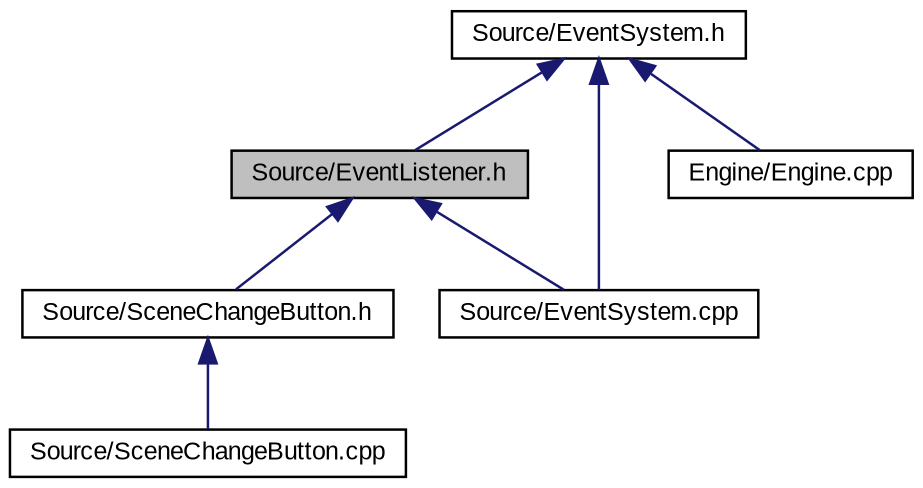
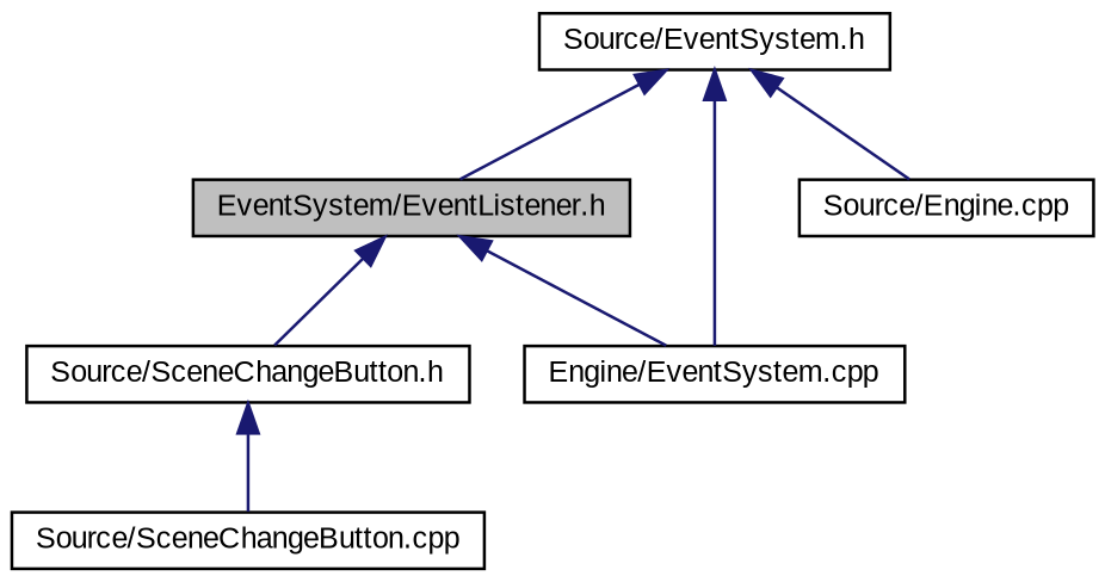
  digraph {
    fontname="Liberation Sans"
    node [color=black fillcolor=white fontname="Liberation Sans" fontsize=10 shape=record style=filled]
    edge [color=midnightblue dir=back fontname="Liberation Sans" fontsize=10 labelfontname=Helvetica labelfontsize=10 style=solid]
-   n1 [fillcolor=grey75 fontcolor=black height=0.2 label="Source/EventListener.h" width=0.4]
+   n1 [fillcolor=grey75 fontcolor=black height=0.2 label="EventSystem/EventListener.h" width=0.4]
    n2 [height=0.2 label="Source/SceneChangeButton.h" width=0.4]
-   n3 [height=0.2 label="Source/EventSystem.cpp" width=0.4]
+   n3 [height=0.2 label="Engine/EventSystem.cpp" width=0.4]
    n4 [height=0.2 label="Source/EventSystem.h" width=0.4]
-   n5 [height=0.2 label="Engine/Engine.cpp" width=0.4]
+   n5 [height=0.2 label="Source/Engine.cpp" width=0.4]
    n6 [height=0.2 label="Source/SceneChangeButton.cpp" width=0.4]
    n1 -> n2
    n1 -> n3
    n2 -> n6
    n4 -> n1
    n4 -> n3
    n4 -> n5
  }
